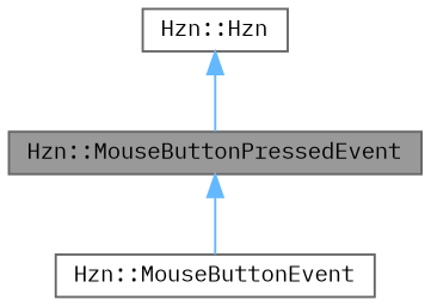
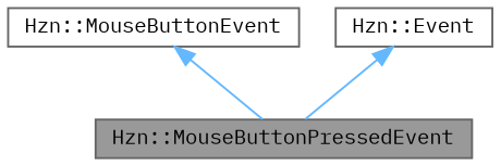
  digraph {
    fontname="IBM Plex Mono"
    node [color=gray40 fillcolor=white fontname="IBM Plex Mono" fontsize=10 shape=box style=filled]
    edge [color=steelblue1 dir=back fontname="IBM Plex Mono" fontsize=10 labelfontname=Helvetica labelfontsize=10 style=solid]
    n1 [fillcolor=grey60 fontcolor=black height=0.2 label="Hzn::MouseButtonPressedEvent" width=0.4]
    n2 [height=0.2 label="Hzn::MouseButtonEvent" width=0.4]
-   n3 [height=0.2 label="Hzn::Hzn" width=0.4]
-   n1 -> n2
+   n3 [height=0.2 label="Hzn::Event" width=0.4]
+   n2 -> n1
    n3 -> n1
  }
